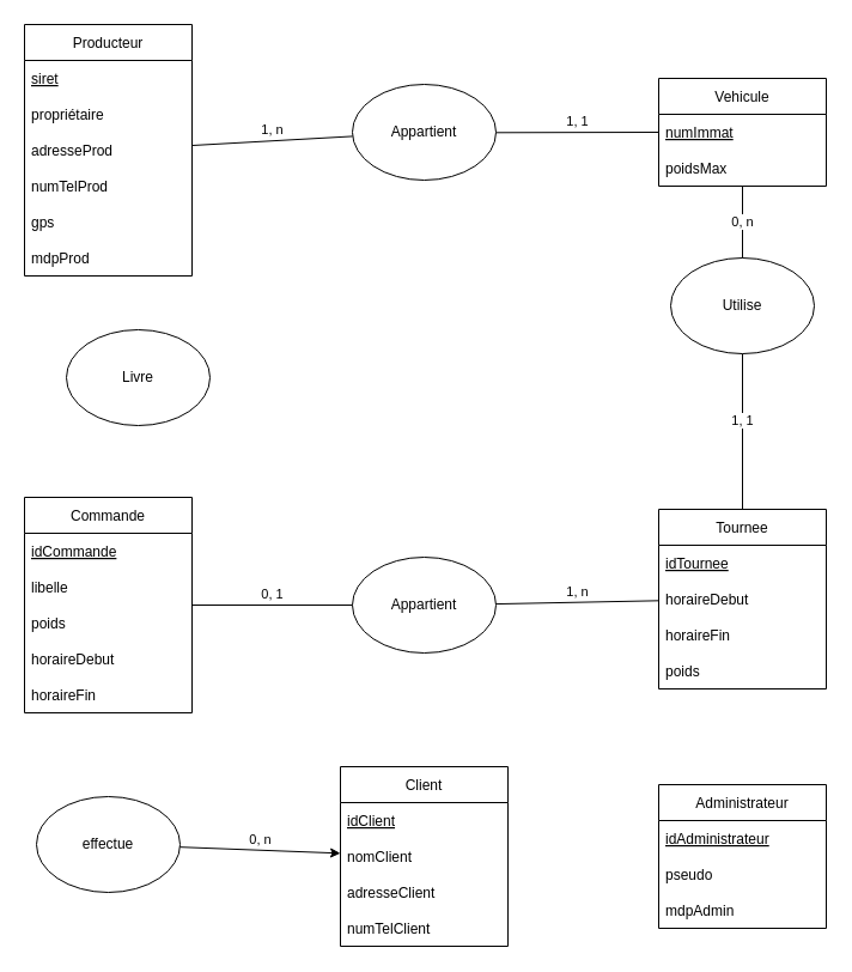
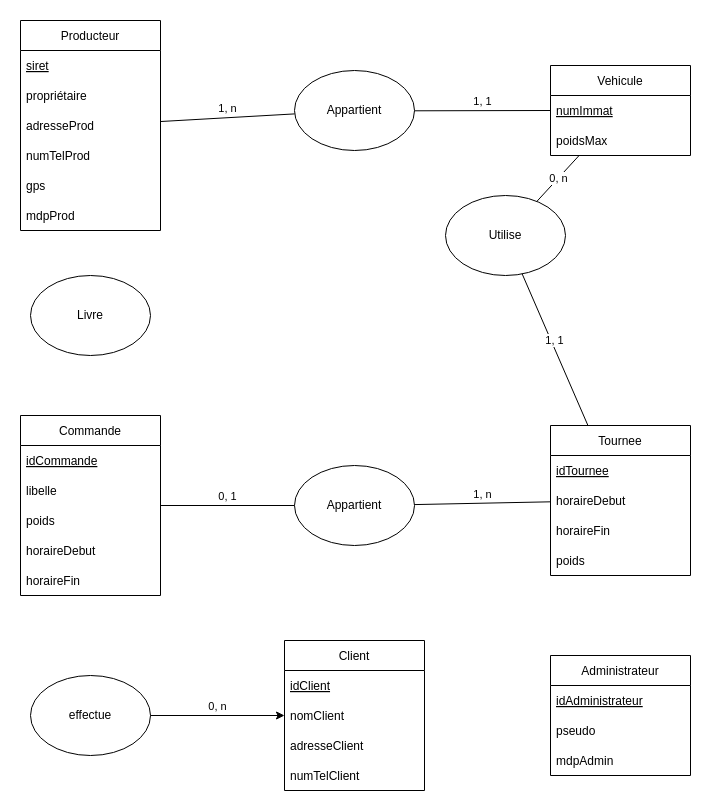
  <mxCell id="0" />
  <mxCell id="1" parent="0" />
  <mxCell id="2" value="Client" style="swimlane;fontStyle=0;childLayout=stackLayout;horizontal=1;startSize=30;horizontalStack=0;resizeParent=1;resizeParentMax=0;resizeLast=0;collapsible=1;marginBottom=0;" vertex="1" parent="1"><mxGeometry x="284" y="640" width="140" height="150" as="geometry"><mxRectangle x="510" y="340" width="70" height="30" as="alternateBounds" /></mxGeometry></mxCell>
  <mxCell id="3" value="idClient" style="text;strokeColor=none;fillColor=none;align=left;verticalAlign=middle;spacingLeft=4;spacingRight=4;overflow=hidden;points=[[0,0.5],[1,0.5]];portConstraint=eastwest;rotatable=0;fontStyle=4" vertex="1" parent="2"><mxGeometry y="30" width="140" height="30" as="geometry" /></mxCell>
  <mxCell id="4" value="nomClient" style="text;strokeColor=none;fillColor=none;align=left;verticalAlign=middle;spacingLeft=4;spacingRight=4;overflow=hidden;points=[[0,0.5],[1,0.5]];portConstraint=eastwest;rotatable=0;" vertex="1" parent="2"><mxGeometry y="60" width="140" height="30" as="geometry" /></mxCell>
  <mxCell id="5" value="adresseClient" style="text;strokeColor=none;fillColor=none;align=left;verticalAlign=middle;spacingLeft=4;spacingRight=4;overflow=hidden;points=[[0,0.5],[1,0.5]];portConstraint=eastwest;rotatable=0;" vertex="1" parent="2"><mxGeometry y="90" width="140" height="30" as="geometry" /></mxCell>
  <mxCell id="6" value="numTelClient" style="text;strokeColor=none;fillColor=none;align=left;verticalAlign=middle;spacingLeft=4;spacingRight=4;overflow=hidden;points=[[0,0.5],[1,0.5]];portConstraint=eastwest;rotatable=0;" vertex="1" parent="2"><mxGeometry y="120" width="140" height="30" as="geometry" /></mxCell>
  <mxCell id="7" value="Vehicule" style="swimlane;fontStyle=0;childLayout=stackLayout;horizontal=1;startSize=30;horizontalStack=0;resizeParent=1;resizeParentMax=0;resizeLast=0;collapsible=1;marginBottom=0;" vertex="1" parent="1"><mxGeometry x="550" y="65" width="140" height="90" as="geometry" /></mxCell>
  <mxCell id="8" value="numImmat" style="text;strokeColor=none;fillColor=none;align=left;verticalAlign=middle;spacingLeft=4;spacingRight=4;overflow=hidden;points=[[0,0.5],[1,0.5]];portConstraint=eastwest;rotatable=0;fontStyle=4" vertex="1" parent="7"><mxGeometry y="30" width="140" height="30" as="geometry" /></mxCell>
  <mxCell id="9" value="poidsMax" style="text;strokeColor=none;fillColor=none;align=left;verticalAlign=middle;spacingLeft=4;spacingRight=4;overflow=hidden;points=[[0,0.5],[1,0.5]];portConstraint=eastwest;rotatable=0;" vertex="1" parent="7"><mxGeometry y="60" width="140" height="30" as="geometry" /></mxCell>
  <mxCell id="10" value="Producteur" style="swimlane;fontStyle=0;childLayout=stackLayout;horizontal=1;startSize=30;horizontalStack=0;resizeParent=1;resizeParentMax=0;resizeLast=0;collapsible=1;marginBottom=0;" vertex="1" parent="1"><mxGeometry x="20" y="20" width="140" height="210" as="geometry" /></mxCell>
  <mxCell id="11" value="siret" style="text;strokeColor=none;fillColor=none;align=left;verticalAlign=middle;spacingLeft=4;spacingRight=4;overflow=hidden;points=[[0,0.5],[1,0.5]];portConstraint=eastwest;rotatable=0;fontStyle=4" vertex="1" parent="10"><mxGeometry y="30" width="140" height="30" as="geometry" /></mxCell>
  <mxCell id="12" value="propriétaire" style="text;strokeColor=none;fillColor=none;align=left;verticalAlign=middle;spacingLeft=4;spacingRight=4;overflow=hidden;points=[[0,0.5],[1,0.5]];portConstraint=eastwest;rotatable=0;" vertex="1" parent="10"><mxGeometry y="60" width="140" height="30" as="geometry" /></mxCell>
  <mxCell id="13" value="adresseProd" style="text;strokeColor=none;fillColor=none;align=left;verticalAlign=middle;spacingLeft=4;spacingRight=4;overflow=hidden;points=[[0,0.5],[1,0.5]];portConstraint=eastwest;rotatable=0;" vertex="1" parent="10"><mxGeometry y="90" width="140" height="30" as="geometry" /></mxCell>
  <mxCell id="14" value="numTelProd" style="text;strokeColor=none;fillColor=none;align=left;verticalAlign=middle;spacingLeft=4;spacingRight=4;overflow=hidden;points=[[0,0.5],[1,0.5]];portConstraint=eastwest;rotatable=0;" vertex="1" parent="10"><mxGeometry y="120" width="140" height="30" as="geometry" /></mxCell>
  <mxCell id="15" value="gps" style="text;strokeColor=none;fillColor=none;align=left;verticalAlign=middle;spacingLeft=4;spacingRight=4;overflow=hidden;points=[[0,0.5],[1,0.5]];portConstraint=eastwest;rotatable=0;" vertex="1" parent="10"><mxGeometry y="150" width="140" height="30" as="geometry" /></mxCell>
  <mxCell id="16" value="mdpProd" style="text;strokeColor=none;fillColor=none;align=left;verticalAlign=middle;spacingLeft=4;spacingRight=4;overflow=hidden;points=[[0,0.5],[1,0.5]];portConstraint=eastwest;rotatable=0;" vertex="1" parent="10"><mxGeometry y="180" width="140" height="30" as="geometry" /></mxCell>
  <mxCell id="17" value="Appartient" style="ellipse;whiteSpace=wrap;html=1;" vertex="1" parent="1"><mxGeometry x="294" y="70" width="120" height="80" as="geometry" /></mxCell>
  <mxCell id="18" value="Commande" style="swimlane;fontStyle=0;childLayout=stackLayout;horizontal=1;startSize=30;horizontalStack=0;resizeParent=1;resizeParentMax=0;resizeLast=0;collapsible=1;marginBottom=0;" vertex="1" parent="1"><mxGeometry x="20" y="415" width="140" height="180" as="geometry" /></mxCell>
  <mxCell id="19" value="idCommande" style="text;strokeColor=none;fillColor=none;align=left;verticalAlign=middle;spacingLeft=4;spacingRight=4;overflow=hidden;points=[[0,0.5],[1,0.5]];portConstraint=eastwest;rotatable=0;fontStyle=4" vertex="1" parent="18"><mxGeometry y="30" width="140" height="30" as="geometry" /></mxCell>
  <mxCell id="20" value="libelle" style="text;strokeColor=none;fillColor=none;align=left;verticalAlign=middle;spacingLeft=4;spacingRight=4;overflow=hidden;points=[[0,0.5],[1,0.5]];portConstraint=eastwest;rotatable=0;" vertex="1" parent="18"><mxGeometry y="60" width="140" height="30" as="geometry" /></mxCell>
  <mxCell id="21" value="poids" style="text;strokeColor=none;fillColor=none;align=left;verticalAlign=middle;spacingLeft=4;spacingRight=4;overflow=hidden;points=[[0,0.5],[1,0.5]];portConstraint=eastwest;rotatable=0;" vertex="1" parent="18"><mxGeometry y="90" width="140" height="30" as="geometry" /></mxCell>
  <mxCell id="22" value="horaireDebut" style="text;strokeColor=none;fillColor=none;align=left;verticalAlign=middle;spacingLeft=4;spacingRight=4;overflow=hidden;points=[[0,0.5],[1,0.5]];portConstraint=eastwest;rotatable=0;" vertex="1" parent="18"><mxGeometry y="120" width="140" height="30" as="geometry" /></mxCell>
  <mxCell id="23" value="horaireFin" style="text;strokeColor=none;fillColor=none;align=left;verticalAlign=middle;spacingLeft=4;spacingRight=4;overflow=hidden;points=[[0,0.5],[1,0.5]];portConstraint=eastwest;rotatable=0;" vertex="1" parent="18"><mxGeometry y="150" width="140" height="30" as="geometry" /></mxCell>
  <mxCell id="24" value="Tournee" style="swimlane;fontStyle=0;childLayout=stackLayout;horizontal=1;startSize=30;horizontalStack=0;resizeParent=1;resizeParentMax=0;resizeLast=0;collapsible=1;marginBottom=0;" vertex="1" parent="1"><mxGeometry x="550" y="425" width="140" height="150" as="geometry" /></mxCell>
  <mxCell id="25" value="idTournee" style="text;strokeColor=none;fillColor=none;align=left;verticalAlign=middle;spacingLeft=4;spacingRight=4;overflow=hidden;points=[[0,0.5],[1,0.5]];portConstraint=eastwest;rotatable=0;fontStyle=4" vertex="1" parent="24"><mxGeometry y="30" width="140" height="30" as="geometry" /></mxCell>
  <mxCell id="26" value="horaireDebut" style="text;strokeColor=none;fillColor=none;align=left;verticalAlign=middle;spacingLeft=4;spacingRight=4;overflow=hidden;points=[[0,0.5],[1,0.5]];portConstraint=eastwest;rotatable=0;" vertex="1" parent="24"><mxGeometry y="60" width="140" height="30" as="geometry" /></mxCell>
  <mxCell id="27" value="horaireFin" style="text;strokeColor=none;fillColor=none;align=left;verticalAlign=middle;spacingLeft=4;spacingRight=4;overflow=hidden;points=[[0,0.5],[1,0.5]];portConstraint=eastwest;rotatable=0;" vertex="1" parent="24"><mxGeometry y="90" width="140" height="30" as="geometry" /></mxCell>
  <mxCell id="28" value="poids" style="text;strokeColor=none;fillColor=none;align=left;verticalAlign=middle;spacingLeft=4;spacingRight=4;overflow=hidden;points=[[0,0.5],[1,0.5]];portConstraint=eastwest;rotatable=0;" vertex="1" parent="24"><mxGeometry y="120" width="140" height="30" as="geometry" /></mxCell>
- <mxCell id="29" value="Livre" style="ellipse;whiteSpace=wrap;html=1;" vertex="1" parent="1"><mxGeometry x="55" y="275" width="120" height="80" as="geometry" /></mxCell>
- <mxCell id="30" value="effectue" style="ellipse;whiteSpace=wrap;html=1;" vertex="1" parent="1"><mxGeometry x="30" y="665" width="120" height="80" as="geometry" /></mxCell>
+ <mxCell id="29" value="Livre" style="ellipse;whiteSpace=wrap;html=1;" vertex="1" parent="1"><mxGeometry x="30" y="275" width="120" height="80" as="geometry" /></mxCell>
+ <mxCell id="30" value="effectue" style="ellipse;whiteSpace=wrap;html=1;" vertex="1" parent="1"><mxGeometry x="30" y="675" width="120" height="80" as="geometry" /></mxCell>
  <mxCell id="31" value="1, 1" style="endArrow=none;html=1;rounded=0;verticalAlign=bottom;" edge="1" parent="1" source="17" target="7"><mxGeometry width="50" height="50" relative="1" as="geometry"><mxPoint x="414" y="265" as="sourcePoint" /><mxPoint x="464" y="215" as="targetPoint" /></mxGeometry></mxCell>
  <mxCell id="32" value="1, n" style="endArrow=none;html=1;rounded=0;verticalAlign=bottom;" edge="1" parent="1" source="10" target="17"><mxGeometry width="50" height="50" relative="1" as="geometry"><mxPoint x="120" y="105" as="sourcePoint" /><mxPoint x="170" y="55" as="targetPoint" /></mxGeometry></mxCell>
  <mxCell id="33" value="0, n" style="endArrow=classic;html=1;rounded=0;verticalAlign=bottom;" edge="1" parent="1" source="30" target="2"><mxGeometry width="50" height="50" relative="1" as="geometry"><mxPoint x="260" y="615" as="sourcePoint" /><mxPoint x="310" y="565" as="targetPoint" /></mxGeometry></mxCell>
- <mxCell id="34" value="Utilise" style="ellipse;whiteSpace=wrap;html=1;" vertex="1" parent="1"><mxGeometry x="560" y="215" width="120" height="80" as="geometry" /></mxCell>
+ <mxCell id="34" value="Utilise" style="ellipse;whiteSpace=wrap;html=1;" vertex="1" parent="1"><mxGeometry x="445" y="195" width="120" height="80" as="geometry" /></mxCell>
  <mxCell id="35" value="1, 1" style="endArrow=none;html=1;rounded=0;verticalAlign=bottom;" edge="1" parent="1" source="24" target="34"><mxGeometry width="50" height="50" relative="1" as="geometry"><mxPoint x="460" y="435" as="sourcePoint" /><mxPoint x="510" y="385" as="targetPoint" /></mxGeometry></mxCell>
  <mxCell id="36" value="0, n" style="endArrow=none;html=1;rounded=0;" edge="1" parent="1" source="7" target="34"><mxGeometry width="50" height="50" relative="1" as="geometry"><mxPoint x="370" y="305" as="sourcePoint" /><mxPoint x="420" y="255" as="targetPoint" /></mxGeometry></mxCell>
  <mxCell id="37" value="Administrateur" style="swimlane;fontStyle=0;childLayout=stackLayout;horizontal=1;startSize=30;horizontalStack=0;resizeParent=1;resizeParentMax=0;resizeLast=0;collapsible=1;marginBottom=0;" vertex="1" parent="1"><mxGeometry x="550" y="655" width="140" height="120" as="geometry" /></mxCell>
  <mxCell id="38" value="idAdministrateur" style="text;strokeColor=none;fillColor=none;align=left;verticalAlign=middle;spacingLeft=4;spacingRight=4;overflow=hidden;points=[[0,0.5],[1,0.5]];portConstraint=eastwest;rotatable=0;fontStyle=4" vertex="1" parent="37"><mxGeometry y="30" width="140" height="30" as="geometry" /></mxCell>
  <mxCell id="39" value="pseudo" style="text;strokeColor=none;fillColor=none;align=left;verticalAlign=middle;spacingLeft=4;spacingRight=4;overflow=hidden;points=[[0,0.5],[1,0.5]];portConstraint=eastwest;rotatable=0;" vertex="1" parent="37"><mxGeometry y="60" width="140" height="30" as="geometry" /></mxCell>
  <mxCell id="40" value="mdpAdmin" style="text;strokeColor=none;fillColor=none;align=left;verticalAlign=middle;spacingLeft=4;spacingRight=4;overflow=hidden;points=[[0,0.5],[1,0.5]];portConstraint=eastwest;rotatable=0;" vertex="1" parent="37"><mxGeometry y="90" width="140" height="30" as="geometry" /></mxCell>
  <mxCell id="41" value="Appartient" style="ellipse;whiteSpace=wrap;html=1;" vertex="1" parent="1"><mxGeometry x="294" y="465" width="120" height="80" as="geometry" /></mxCell>
  <mxCell id="42" value="1, n" style="endArrow=none;html=1;rounded=0;verticalAlign=bottom;" edge="1" parent="1" source="41" target="24"><mxGeometry width="50" height="50" relative="1" as="geometry"><mxPoint x="470" y="435" as="sourcePoint" /><mxPoint x="520" y="385" as="targetPoint" /></mxGeometry></mxCell>
  <mxCell id="43" value="0, 1" style="endArrow=none;html=1;rounded=0;verticalAlign=bottom;" edge="1" parent="1" source="18" target="41"><mxGeometry width="50" height="50" relative="1" as="geometry"><mxPoint x="280" y="495" as="sourcePoint" /><mxPoint x="330" y="445" as="targetPoint" /></mxGeometry></mxCell>
